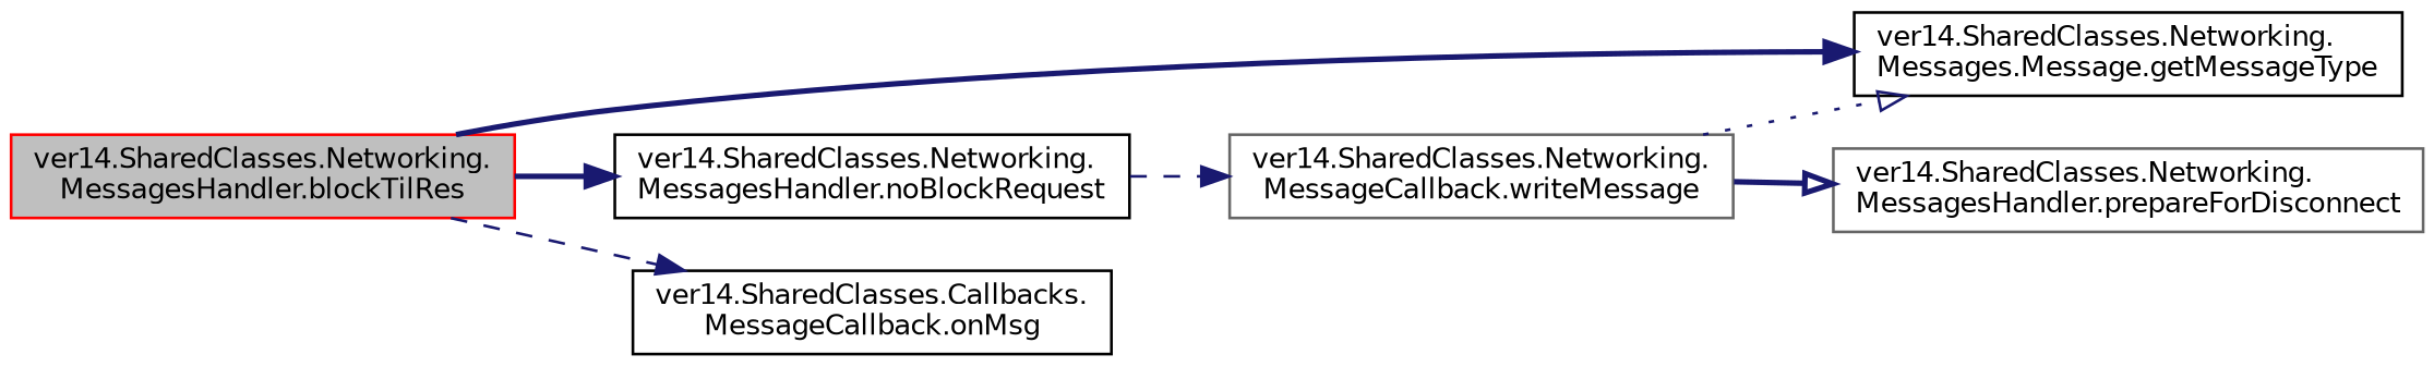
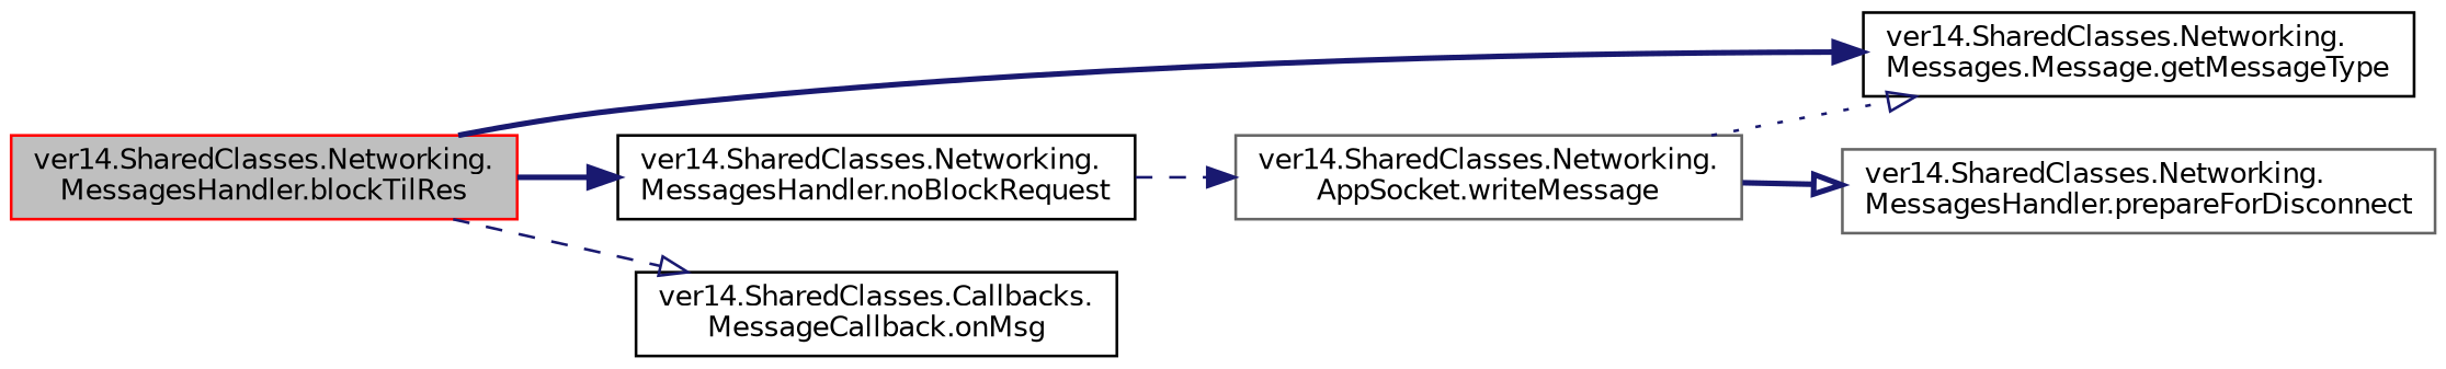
  digraph {
    rankdir=LR
    node [color=black fillcolor=white fontname=Helvetica fontsize=10 shape=record style=filled]
    edge [arrowhead=normal color=midnightblue fontname=Helvetica fontsize=10 labelfontname=Helvetica labelfontsize=10 style=bold]
    n1 [color=red fillcolor=grey75 fontcolor=black height=0.2 label="ver14.SharedClasses.Networking.\lMessagesHandler.blockTilRes" width=0.4]
    n2 [height=0.2 label="ver14.SharedClasses.Networking.\lMessages.Message.getMessageType" width=0.4]
    n3 [height=0.2 label="ver14.SharedClasses.Networking.\lMessagesHandler.noBlockRequest" width=0.4]
    n4 [height=0.2 label="ver14.SharedClasses.Callbacks.\lMessageCallback.onMsg" width=0.4]
-   n5 [color=gray40 height=0.2 label="ver14.SharedClasses.Networking.\lMessageCallback.writeMessage" width=0.4]
+   n5 [color=gray40 height=0.2 label="ver14.SharedClasses.Networking.\lAppSocket.writeMessage" width=0.4]
    n6 [color=gray40 height=0.2 label="ver14.SharedClasses.Networking.\lMessagesHandler.prepareForDisconnect" width=0.4]
    n1 -> n2
    n1 -> n3
-   n1 -> n4 [style=dashed]
+   n1 -> n4 [arrowhead=onormal style=dashed]
    n3 -> n5 [style=dashed]
    n5 -> n2 [arrowhead=onormal style=dotted]
    n5 -> n6 [arrowhead=onormal]
  }
